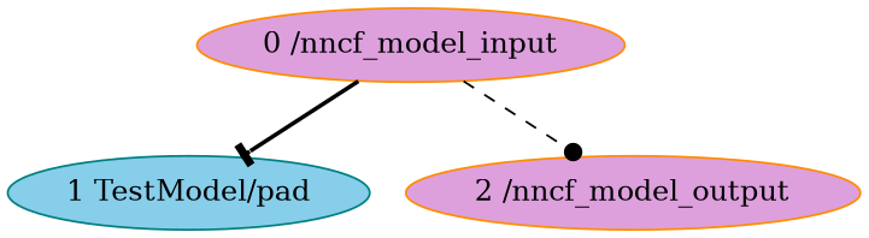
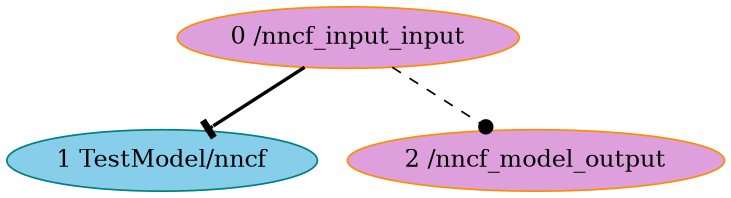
  strict digraph {
    node [color=darkorange fillcolor=plum style=filled]
-   "0 /nncf_model_input" [type=nncf_model_input]
-   "1 TestModel/pad" [color=teal fillcolor=skyblue scope=TestModel type=pad]
+   "0 /nncf_model_input" [type=nncf_model_input label="0 /nncf_input_input"]
+   "1 TestModel/pad" [color=teal fillcolor=skyblue scope=TestModel type=pad label="1 TestModel/nncf"]
    "2 /nncf_model_output" [type=nncf_model_output]
    "0 /nncf_model_input" -> "1 TestModel/pad" [arrowhead=tee style=bold]
    "0 /nncf_model_input" -> "2 /nncf_model_output" [arrowhead=dot style=dashed]
  }
